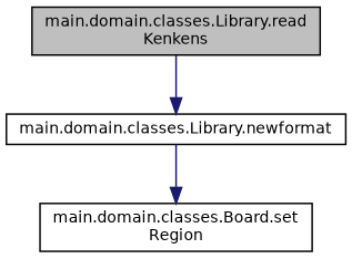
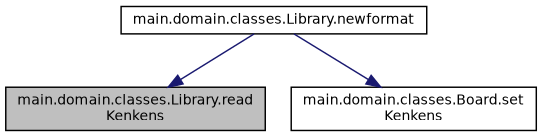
  digraph {
    rankdir=TB
    node [color=black fillcolor=white fontname=Helvetica fontsize=10 shape=record style=filled]
    edge [color=midnightblue fontname=Helvetica fontsize=10 labelfontname=Helvetica labelfontsize=10 style=solid]
    n1 [fillcolor=grey75 fontcolor=black height=0.2 label="main.domain.classes.Library.read\lKenkens" width=0.4]
    n2 [height=0.2 label="main.domain.classes.Library.newformat" width=0.4]
-   n3 [height=0.2 label="main.domain.classes.Board.set\lRegion" width=0.4]
-   n1 -> n2
+   n3 [height=0.2 label="main.domain.classes.Board.set\lKenkens" width=0.4]
+   n2 -> n1
    n2 -> n3
  }
